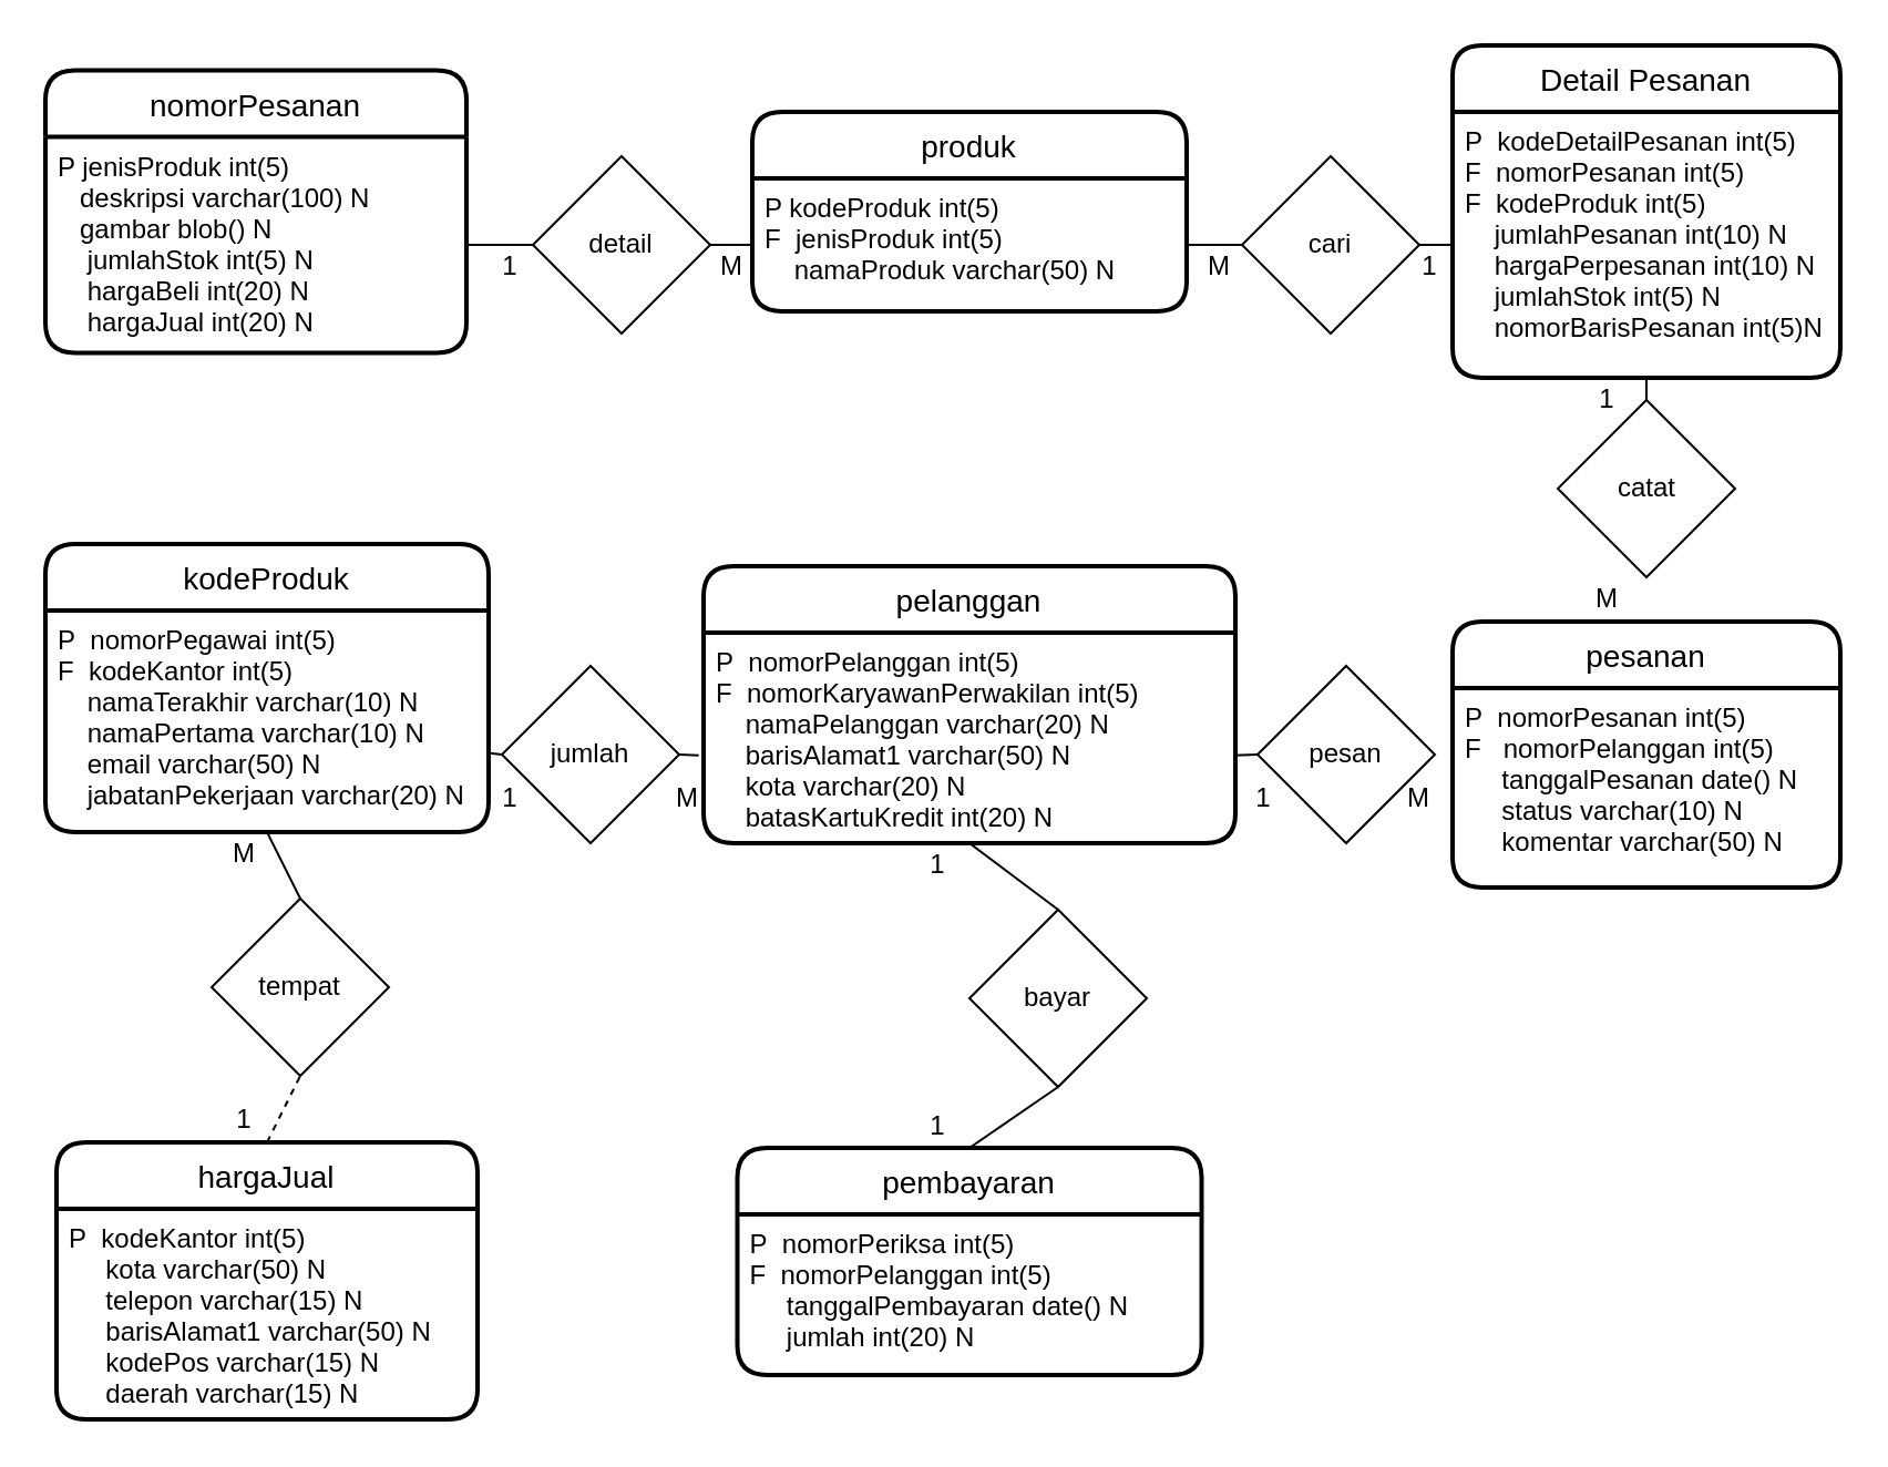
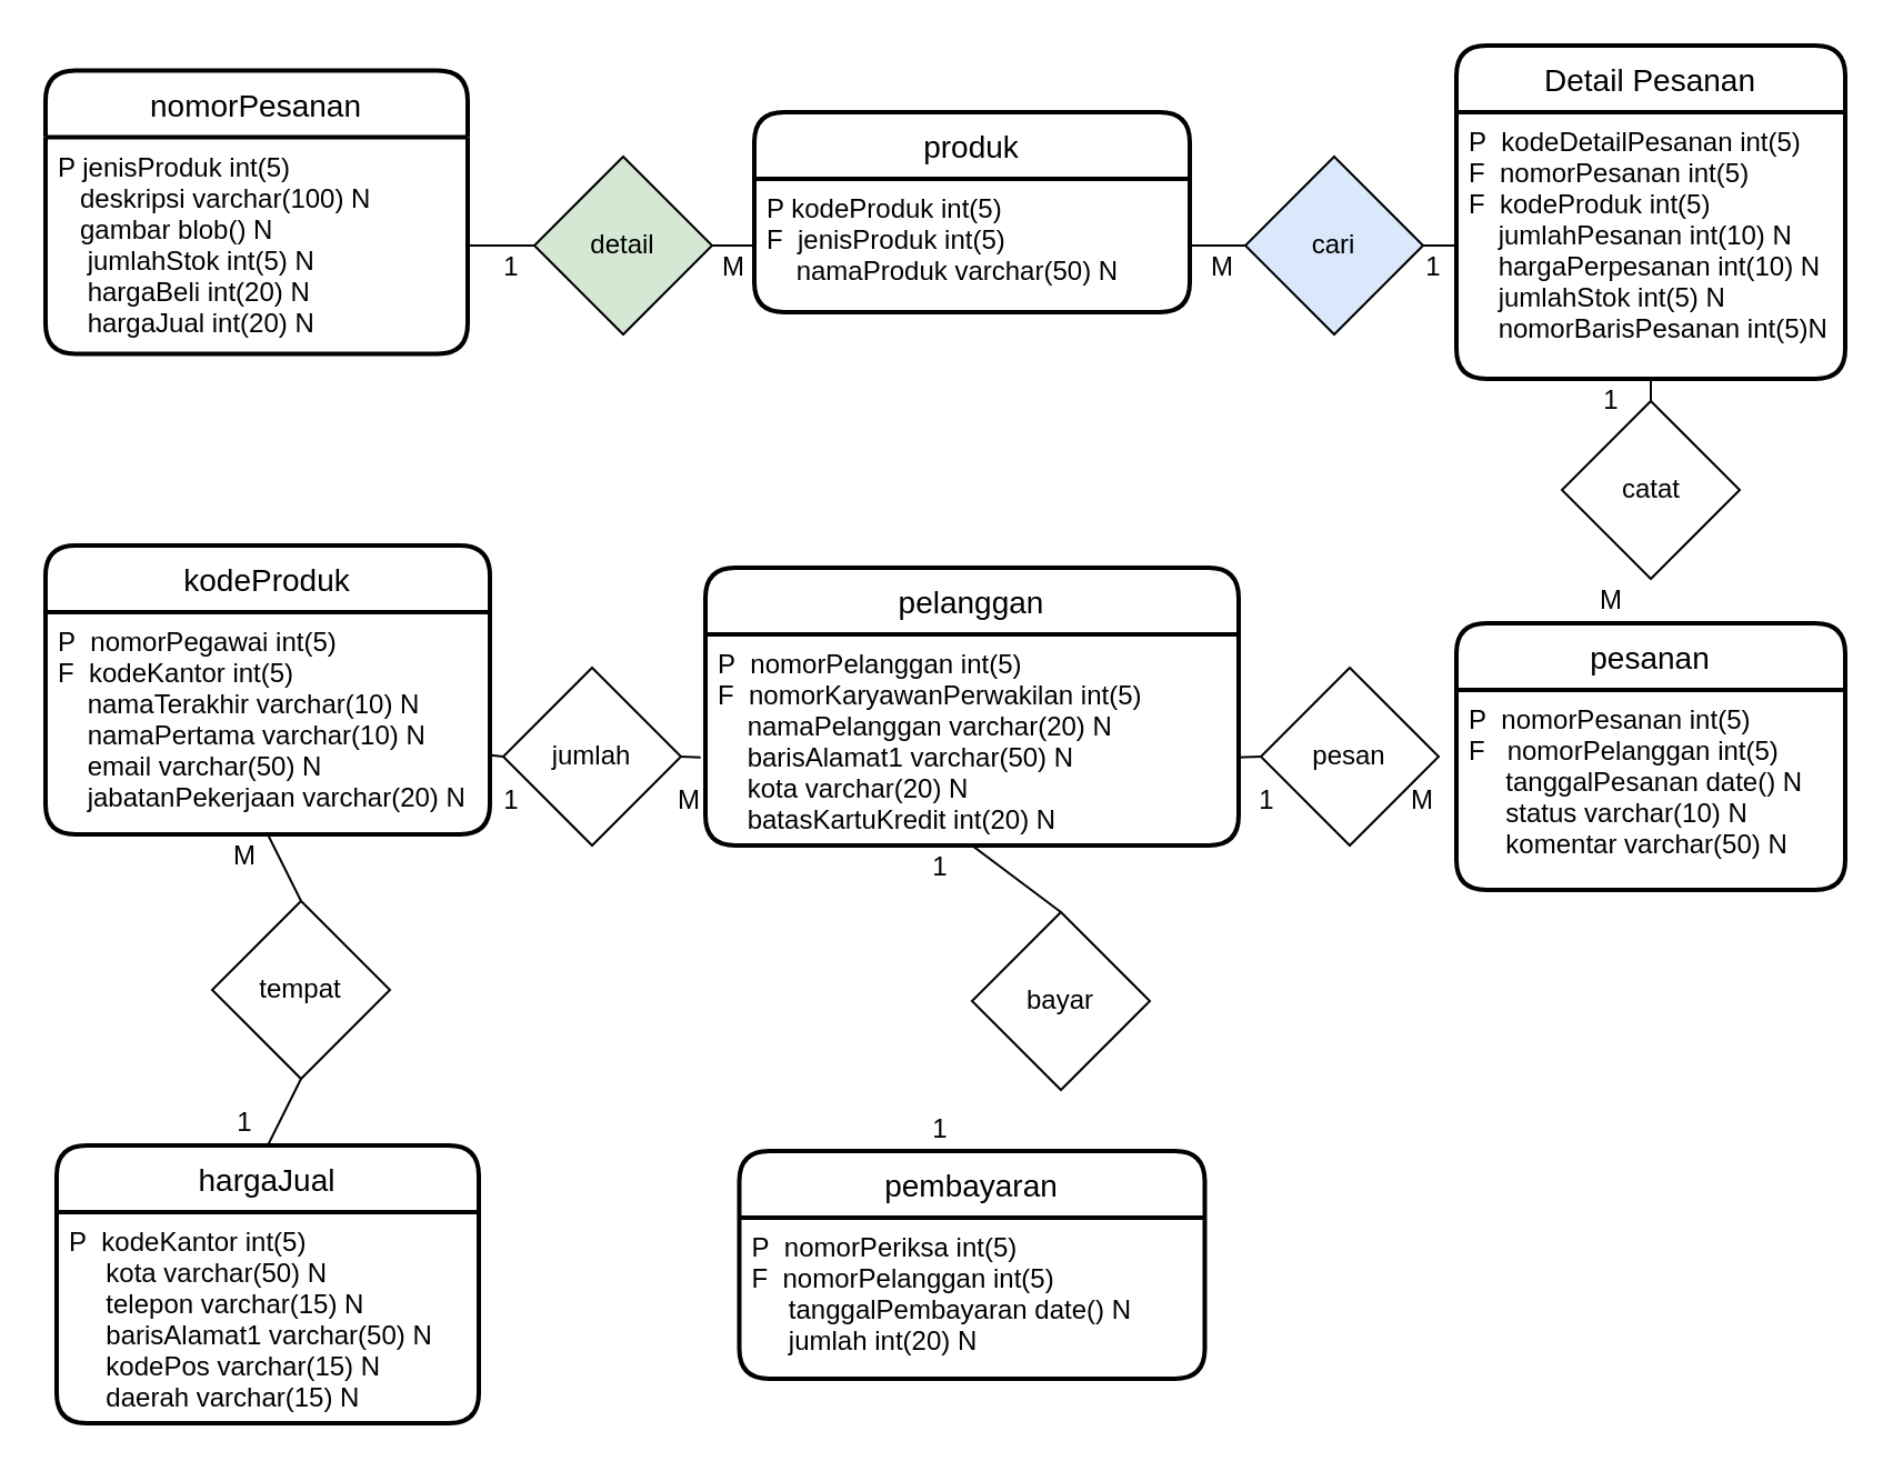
  <mxCell id="0" />
  <mxCell id="1" parent="0" />
  <mxCell id="2" value="" style="endArrow=none;html=1;entryX=0.5;entryY=1;entryDx=0;entryDy=0;exitX=0.5;exitY=0;exitDx=0;exitDy=0;" parent="1" source="40" target="25" edge="1"><mxGeometry width="50" height="50" relative="1" as="geometry"><mxPoint x="380" y="470" as="sourcePoint" /><mxPoint x="379.5" y="440" as="targetPoint" /></mxGeometry></mxCell>
  <mxCell id="3" value="" style="endArrow=none;html=1;exitX=0.5;exitY=0;exitDx=0;exitDy=0;entryX=0.5;entryY=1;entryDx=0;entryDy=0;" parent="1" source="38" target="27" edge="1"><mxGeometry width="50" height="50" relative="1" as="geometry"><mxPoint x="100" y="500" as="sourcePoint" /><mxPoint x="90" y="380" as="targetPoint" /></mxGeometry></mxCell>
  <mxCell id="4" value="" style="endArrow=none;html=1;entryX=1;entryY=0.5;entryDx=0;entryDy=0;exitX=0;exitY=0.5;exitDx=0;exitDy=0;" parent="1" source="33" target="19" edge="1"><mxGeometry width="50" height="50" relative="1" as="geometry"><mxPoint x="610" y="125" as="sourcePoint" /><mxPoint x="470" y="80" as="targetPoint" /></mxGeometry></mxCell>
  <mxCell id="5" value="" style="endArrow=none;html=1;entryX=-0.009;entryY=0.583;entryDx=0;entryDy=0;entryPerimeter=0;exitX=1;exitY=0.5;exitDx=0;exitDy=0;" parent="1" source="36" target="25" edge="1"><mxGeometry width="50" height="50" relative="1" as="geometry"><mxPoint x="190" y="340" as="sourcePoint" /><mxPoint x="270" y="325" as="targetPoint" /></mxGeometry></mxCell>
  <mxCell id="6" value="" style="endArrow=none;html=1;entryX=0.5;entryY=1;entryDx=0;entryDy=0;exitX=0.5;exitY=0;exitDx=0;exitDy=0;" parent="1" source="34" target="21" edge="1"><mxGeometry width="50" height="50" relative="1" as="geometry"><mxPoint x="690" y="210" as="sourcePoint" /><mxPoint x="670" y="110" as="targetPoint" /></mxGeometry></mxCell>
  <mxCell id="7" value="1" style="text;html=1;strokeColor=none;fillColor=none;align=center;verticalAlign=middle;whiteSpace=wrap;rounded=0;" parent="1" vertex="1"><mxGeometry x="210" y="350" width="40" height="20" as="geometry" /></mxCell>
  <mxCell id="8" value="M" style="text;html=1;strokeColor=none;fillColor=none;align=center;verticalAlign=middle;whiteSpace=wrap;rounded=0;" parent="1" vertex="1"><mxGeometry x="290" y="350" width="40" height="20" as="geometry" /></mxCell>
  <mxCell id="9" value="M" style="text;html=1;strokeColor=none;fillColor=none;align=center;verticalAlign=middle;whiteSpace=wrap;rounded=0;" parent="1" vertex="1"><mxGeometry x="90" y="375" width="40" height="20" as="geometry" /></mxCell>
  <mxCell id="10" value="1" style="text;html=1;strokeColor=none;fillColor=none;align=center;verticalAlign=middle;whiteSpace=wrap;rounded=0;" parent="1" vertex="1"><mxGeometry x="403" y="380" width="40" height="20" as="geometry" /></mxCell>
  <mxCell id="11" value="1" style="text;html=1;strokeColor=none;fillColor=none;align=center;verticalAlign=middle;whiteSpace=wrap;rounded=0;" parent="1" vertex="1"><mxGeometry x="403" y="497.5" width="40" height="20" as="geometry" /></mxCell>
  <mxCell id="12" value="1" style="text;html=1;strokeColor=none;fillColor=none;align=center;verticalAlign=middle;whiteSpace=wrap;rounded=0;" parent="1" vertex="1"><mxGeometry x="550" y="350" width="40" height="20" as="geometry" /></mxCell>
  <mxCell id="13" value="M" style="text;html=1;strokeColor=none;fillColor=none;align=center;verticalAlign=middle;whiteSpace=wrap;rounded=0;" parent="1" vertex="1"><mxGeometry x="620" y="350" width="40" height="20" as="geometry" /></mxCell>
  <mxCell id="14" value="M&lt;span style=&quot;color: rgba(0 , 0 , 0 , 0) ; font-family: monospace ; font-size: 0px&quot;&gt;%3CmxGraphModel%3E%3Croot%3E%3CmxCell%20id%3D%220%22%2F%3E%3CmxCell%20id%3D%221%22%20parent%3D%220%22%2F%3E%3CmxCell%20id%3D%222%22%20value%3D%221%22%20style%3D%22text%3Bhtml%3D1%3BstrokeColor%3Dnone%3BfillColor%3Dnone%3Balign%3Dcenter%3BverticalAlign%3Dmiddle%3BwhiteSpace%3Dwrap%3Brounded%3D0%3B%22%20vertex%3D%221%22%20parent%3D%221%22%3E%3CmxGeometry%20x%3D%22450%22%20y%3D%22330%22%20width%3D%2240%22%20height%3D%2220%22%20as%3D%22geometry%22%2F%3E%3C%2FmxCell%3E%3C%2Froot%3E%3C%2FmxGraphModel%3E&lt;/span&gt;" style="text;html=1;strokeColor=none;fillColor=none;align=center;verticalAlign=middle;whiteSpace=wrap;rounded=0;" parent="1" vertex="1"><mxGeometry x="705" y="260" width="40" height="20" as="geometry" /></mxCell>
  <mxCell id="15" value="1" style="text;html=1;strokeColor=none;fillColor=none;align=center;verticalAlign=middle;whiteSpace=wrap;rounded=0;" parent="1" vertex="1"><mxGeometry x="705" y="170" width="40" height="20" as="geometry" /></mxCell>
  <mxCell id="16" value="1" style="text;html=1;strokeColor=none;fillColor=none;align=center;verticalAlign=middle;whiteSpace=wrap;rounded=0;" parent="1" vertex="1"><mxGeometry x="625" y="110" width="40" height="20" as="geometry" /></mxCell>
  <mxCell id="17" value="1" style="text;html=1;strokeColor=none;fillColor=none;align=center;verticalAlign=middle;whiteSpace=wrap;rounded=0;" parent="1" vertex="1"><mxGeometry x="210" y="110" width="40" height="20" as="geometry" /></mxCell>
  <mxCell id="18" value="nomorPesanan" style="swimlane;childLayout=stackLayout;horizontal=1;startSize=30;horizontalStack=0;rounded=1;fontSize=14;fontStyle=0;strokeWidth=2;resizeParent=0;resizeLast=1;shadow=0;dashed=0;align=center;" parent="1" vertex="1"><mxGeometry x="20" y="31.25" width="190" height="127.5" as="geometry"><mxRectangle x="290" y="70" width="100" height="30" as="alternateBounds" /></mxGeometry></mxCell>
  <mxCell id="19" value="P jenisProduk int(5)&#10;   deskripsi varchar(100) N&#10;   gambar blob() N&#10;    jumlahStok int(5) N &#10;    hargaBeli int(20) N &#10;    hargaJual int(20) N " style="align=left;strokeColor=none;fillColor=none;spacingLeft=4;fontSize=12;verticalAlign=top;resizable=0;rotatable=0;part=1;" parent="18" vertex="1"><mxGeometry y="30" width="190" height="97.5" as="geometry" /></mxCell>
  <mxCell id="20" value="Detail Pesanan" style="swimlane;childLayout=stackLayout;horizontal=1;startSize=30;horizontalStack=0;rounded=1;fontSize=14;fontStyle=0;strokeWidth=2;resizeParent=0;resizeLast=1;shadow=0;dashed=0;align=center;" parent="1" vertex="1"><mxGeometry x="655" y="20" width="175" height="150" as="geometry"><mxRectangle x="580" y="70" width="80" height="30" as="alternateBounds" /></mxGeometry></mxCell>
  <mxCell id="21" value="P  kodeDetailPesanan int(5)&#10;F  nomorPesanan int(5)&#10;F  kodeProduk int(5)&#10;    jumlahPesanan int(10) N    &#10;    hargaPerpesanan int(10) N &#10;    jumlahStok int(5) N&#10;    nomorBarisPesanan int(5)N" style="align=left;strokeColor=none;fillColor=none;spacingLeft=4;fontSize=12;verticalAlign=top;resizable=0;rotatable=0;part=1;" parent="20" vertex="1"><mxGeometry y="30" width="175" height="120" as="geometry" /></mxCell>
  <mxCell id="22" value="pesanan" style="swimlane;childLayout=stackLayout;horizontal=1;startSize=30;horizontalStack=0;rounded=1;fontSize=14;fontStyle=0;strokeWidth=2;resizeParent=0;resizeLast=1;shadow=0;dashed=0;align=center;" parent="1" vertex="1"><mxGeometry x="655" y="280" width="175" height="120" as="geometry" /></mxCell>
  <mxCell id="23" value="P  nomorPesanan int(5) &#10;F   nomorPelanggan int(5) &#10;     tanggalPesanan date() N&#10;     status varchar(10) N&#10;     komentar varchar(50) N" style="align=left;strokeColor=none;fillColor=none;spacingLeft=4;fontSize=12;verticalAlign=top;resizable=0;rotatable=0;part=1;" parent="22" vertex="1"><mxGeometry y="30" width="175" height="90" as="geometry" /></mxCell>
  <mxCell id="24" value="pelanggan" style="swimlane;childLayout=stackLayout;horizontal=1;startSize=30;horizontalStack=0;rounded=1;fontSize=14;fontStyle=0;strokeWidth=2;resizeParent=0;resizeLast=1;shadow=0;dashed=0;align=center;" parent="1" vertex="1"><mxGeometry x="317" y="255" width="240" height="125" as="geometry" /></mxCell>
  <mxCell id="25" value="P  nomorPelanggan int(5) &#10;F  nomorKaryawanPerwakilan int(5) &#10;    namaPelanggan varchar(20) N&#10;    barisAlamat1 varchar(50) N&#10;    kota varchar(20) N &#10;    batasKartuKredit int(20) N" style="align=left;strokeColor=none;fillColor=none;spacingLeft=4;fontSize=12;verticalAlign=top;resizable=0;rotatable=0;part=1;" parent="24" vertex="1"><mxGeometry y="30" width="240" height="95" as="geometry" /></mxCell>
  <mxCell id="26" value="kodeProduk" style="swimlane;childLayout=stackLayout;horizontal=1;startSize=30;horizontalStack=0;rounded=1;fontSize=14;fontStyle=0;strokeWidth=2;resizeParent=0;resizeLast=1;shadow=0;dashed=0;align=center;" parent="1" vertex="1"><mxGeometry x="20" y="245" width="200" height="130" as="geometry" /></mxCell>
  <mxCell id="27" value="P  nomorPegawai int(5) &#10;F  kodeKantor int(5) &#10;    namaTerakhir varchar(10) N&#10;    namaPertama varchar(10) N&#10;    email varchar(50) N&#10;    jabatanPekerjaan varchar(20) N" style="align=left;strokeColor=none;fillColor=none;spacingLeft=4;fontSize=12;verticalAlign=top;resizable=0;rotatable=0;part=1;" parent="26" vertex="1"><mxGeometry y="30" width="200" height="100" as="geometry" /></mxCell>
  <mxCell id="28" value="hargaJual" style="swimlane;childLayout=stackLayout;horizontal=1;startSize=30;horizontalStack=0;rounded=1;fontSize=14;fontStyle=0;strokeWidth=2;resizeParent=0;resizeLast=1;shadow=0;dashed=0;align=center;" parent="1" vertex="1"><mxGeometry x="25" y="515" width="190" height="125" as="geometry" /></mxCell>
  <mxCell id="29" value="P  kodeKantor int(5)&#10;     kota varchar(50) N&#10;     telepon varchar(15) N&#10;     barisAlamat1 varchar(50) N&#10;     kodePos varchar(15) N&#10;     daerah varchar(15) N" style="align=left;strokeColor=none;fillColor=none;spacingLeft=4;fontSize=12;verticalAlign=top;resizable=0;rotatable=0;part=1;" parent="28" vertex="1"><mxGeometry y="30" width="190" height="95" as="geometry" /></mxCell>
  <mxCell id="30" value="pembayaran" style="swimlane;childLayout=stackLayout;horizontal=1;startSize=30;horizontalStack=0;rounded=1;fontSize=14;fontStyle=0;strokeWidth=2;resizeParent=0;resizeLast=1;shadow=0;dashed=0;align=center;" parent="1" vertex="1"><mxGeometry x="332.25" y="517.5" width="209.5" height="102.5" as="geometry" /></mxCell>
  <mxCell id="31" value="P  nomorPeriksa int(5)&#10;F  nomorPelanggan int(5)&#10;     tanggalPembayaran date() N&#10;     jumlah int(20) N" style="align=left;strokeColor=none;fillColor=none;spacingLeft=4;fontSize=12;verticalAlign=top;resizable=0;rotatable=0;part=1;" parent="30" vertex="1"><mxGeometry y="30" width="209.5" height="72.5" as="geometry" /></mxCell>
  <mxCell id="32" value="1" style="text;html=1;strokeColor=none;fillColor=none;align=center;verticalAlign=middle;whiteSpace=wrap;rounded=0;" parent="1" vertex="1"><mxGeometry x="90" y="495" width="40" height="20" as="geometry" /></mxCell>
- <mxCell id="33" value="detail" style="rhombus;whiteSpace=wrap;html=1;" parent="1" vertex="1"><mxGeometry x="240" y="70" width="80" height="80" as="geometry" /></mxCell>
+ <mxCell id="33" value="detail" style="rhombus;whiteSpace=wrap;html=1;fillColor=#d5e8d4;" parent="1" vertex="1"><mxGeometry x="240" y="70" width="80" height="80" as="geometry" /></mxCell>
  <mxCell id="34" value="catat" style="rhombus;whiteSpace=wrap;html=1;" parent="1" vertex="1"><mxGeometry x="702.5" y="180" width="80" height="80" as="geometry" /></mxCell>
  <mxCell id="35" value="" style="endArrow=none;html=1;entryX=0.996;entryY=0.583;entryDx=0;entryDy=0;exitX=0;exitY=0.5;exitDx=0;exitDy=0;entryPerimeter=0;" parent="1" source="42" target="25" edge="1"><mxGeometry width="50" height="50" relative="1" as="geometry"><mxPoint x="620" y="339.5" as="sourcePoint" /><mxPoint x="550" y="339.5" as="targetPoint" /></mxGeometry></mxCell>
  <mxCell id="36" value="jumlah" style="rhombus;whiteSpace=wrap;html=1;" parent="1" vertex="1"><mxGeometry x="226" y="300" width="80" height="80" as="geometry" /></mxCell>
  <mxCell id="37" value="" style="endArrow=none;html=1;entryX=0;entryY=0.5;entryDx=0;entryDy=0;exitX=0.997;exitY=0.642;exitDx=0;exitDy=0;exitPerimeter=0;" parent="1" source="27" target="36" edge="1"><mxGeometry width="50" height="50" relative="1" as="geometry"><mxPoint x="240" y="250" as="sourcePoint" /><mxPoint x="210" y="270" as="targetPoint" /></mxGeometry></mxCell>
  <mxCell id="38" value="tempat" style="rhombus;whiteSpace=wrap;html=1;" parent="1" vertex="1"><mxGeometry x="95" y="405" width="80" height="80" as="geometry" /></mxCell>
- <mxCell id="39" value="" style="endArrow=none;html=1;exitX=0.5;exitY=0;exitDx=0;exitDy=0;entryX=0.5;entryY=1;entryDx=0;entryDy=0;dashed=1;" parent="1" source="28" target="38" edge="1"><mxGeometry width="50" height="50" relative="1" as="geometry"><mxPoint x="100" y="487" as="sourcePoint" /><mxPoint x="100" y="370" as="targetPoint" /></mxGeometry></mxCell>
+ <mxCell id="39" value="" style="endArrow=none;html=1;exitX=0.5;exitY=0;exitDx=0;exitDy=0;entryX=0.5;entryY=1;entryDx=0;entryDy=0;" parent="1" source="28" target="38" edge="1"><mxGeometry width="50" height="50" relative="1" as="geometry"><mxPoint x="100" y="487" as="sourcePoint" /><mxPoint x="100" y="370" as="targetPoint" /></mxGeometry></mxCell>
  <mxCell id="40" value="bayar" style="rhombus;whiteSpace=wrap;html=1;" parent="1" vertex="1"><mxGeometry x="437" y="410" width="80" height="80" as="geometry" /></mxCell>
- <mxCell id="41" value="" style="endArrow=none;html=1;entryX=0.5;entryY=1;entryDx=0;entryDy=0;exitX=0.5;exitY=0;exitDx=0;exitDy=0;" parent="1" source="30" target="40" edge="1"><mxGeometry width="50" height="50" relative="1" as="geometry"><mxPoint x="415" y="540" as="sourcePoint" /><mxPoint x="415" y="415" as="targetPoint" /></mxGeometry></mxCell>
  <mxCell id="42" value="pesan" style="rhombus;whiteSpace=wrap;html=1;" parent="1" vertex="1"><mxGeometry x="567" y="300" width="80" height="80" as="geometry" /></mxCell>
  <mxCell id="43" value="produk" style="swimlane;childLayout=stackLayout;horizontal=1;startSize=30;horizontalStack=0;rounded=1;fontSize=14;fontStyle=0;strokeWidth=2;resizeParent=0;resizeLast=1;shadow=0;dashed=0;align=center;" vertex="1" parent="1"><mxGeometry x="339" y="50" width="196" height="90" as="geometry"><mxRectangle x="580" y="70" width="80" height="30" as="alternateBounds" /></mxGeometry></mxCell>
  <mxCell id="44" value="P kodeProduk int(5)&#10;F  jenisProduk int(5) &#10;    namaProduk varchar(50) N" style="align=left;strokeColor=none;fillColor=none;spacingLeft=4;fontSize=12;verticalAlign=top;resizable=0;rotatable=0;part=1;" vertex="1" parent="43"><mxGeometry y="30" width="196" height="60" as="geometry" /></mxCell>
  <mxCell id="45" value="" style="endArrow=none;html=1;entryX=0;entryY=0.5;entryDx=0;entryDy=0;exitX=1;exitY=0.5;exitDx=0;exitDy=0;" edge="1" parent="1" source="33" target="44"><mxGeometry width="50" height="50" relative="1" as="geometry"><mxPoint x="364" y="77.5" as="sourcePoint" /><mxPoint x="450" y="77.5" as="targetPoint" /></mxGeometry></mxCell>
- <mxCell id="46" value="cari" style="rhombus;whiteSpace=wrap;html=1;" vertex="1" parent="1"><mxGeometry x="560" y="70" width="80" height="80" as="geometry" /></mxCell>
+ <mxCell id="46" value="cari" style="rhombus;whiteSpace=wrap;html=1;fillColor=#dae8fc;" vertex="1" parent="1"><mxGeometry x="560" y="70" width="80" height="80" as="geometry" /></mxCell>
  <mxCell id="47" value="" style="endArrow=none;html=1;entryX=0;entryY=0.5;entryDx=0;entryDy=0;exitX=1;exitY=0.5;exitDx=0;exitDy=0;" edge="1" parent="1" source="46" target="21"><mxGeometry width="50" height="50" relative="1" as="geometry"><mxPoint x="580" y="80" as="sourcePoint" /><mxPoint x="640" y="77.5" as="targetPoint" /></mxGeometry></mxCell>
  <mxCell id="48" value="" style="endArrow=none;html=1;entryX=0;entryY=0.5;entryDx=0;entryDy=0;exitX=1;exitY=0.5;exitDx=0;exitDy=0;" edge="1" parent="1" source="44" target="46"><mxGeometry width="50" height="50" relative="1" as="geometry"><mxPoint x="540" y="42.5" as="sourcePoint" /><mxPoint x="600" y="40" as="targetPoint" /></mxGeometry></mxCell>
  <mxCell id="49" value="M&lt;span style=&quot;color: rgba(0 , 0 , 0 , 0) ; font-family: monospace ; font-size: 0px&quot;&gt;%3CmxGraphModel%3E%3Croot%3E%3CmxCell%20id%3D%220%22%2F%3E%3CmxCell%20id%3D%221%22%20parent%3D%220%22%2F%3E%3CmxCell%20id%3D%222%22%20value%3D%221%22%20style%3D%22text%3Bhtml%3D1%3BstrokeColor%3Dnone%3BfillColor%3Dnone%3Balign%3Dcenter%3BverticalAlign%3Dmiddle%3BwhiteSpace%3Dwrap%3Brounded%3D0%3B%22%20vertex%3D%221%22%20parent%3D%221%22%3E%3CmxGeometry%20x%3D%22450%22%20y%3D%22330%22%20width%3D%2240%22%20height%3D%2220%22%20as%3D%22geometry%22%2F%3E%3C%2FmxCell%3E%3C%2Froot%3E%3C%2FmxGraphModel%3E&lt;/span&gt;" style="text;html=1;strokeColor=none;fillColor=none;align=center;verticalAlign=middle;whiteSpace=wrap;rounded=0;" vertex="1" parent="1"><mxGeometry x="530" y="110" width="40" height="20" as="geometry" /></mxCell>
  <mxCell id="50" value="M&lt;span style=&quot;color: rgba(0 , 0 , 0 , 0) ; font-family: monospace ; font-size: 0px&quot;&gt;%3CmxGraphModel%3E%3Croot%3E%3CmxCell%20id%3D%220%22%2F%3E%3CmxCell%20id%3D%221%22%20parent%3D%220%22%2F%3E%3CmxCell%20id%3D%222%22%20value%3D%221%22%20style%3D%22text%3Bhtml%3D1%3BstrokeColor%3Dnone%3BfillColor%3Dnone%3Balign%3Dcenter%3BverticalAlign%3Dmiddle%3BwhiteSpace%3Dwrap%3Brounded%3D0%3B%22%20vertex%3D%221%22%20parent%3D%221%22%3E%3CmxGeometry%20x%3D%22450%22%20y%3D%22330%22%20width%3D%2240%22%20height%3D%2220%22%20as%3D%22geometry%22%2F%3E%3C%2FmxCell%3E%3C%2Froot%3E%3C%2FmxGraphModel%3E&lt;/span&gt;" style="text;html=1;strokeColor=none;fillColor=none;align=center;verticalAlign=middle;whiteSpace=wrap;rounded=0;" vertex="1" parent="1"><mxGeometry x="310" y="110" width="40" height="20" as="geometry" /></mxCell>
